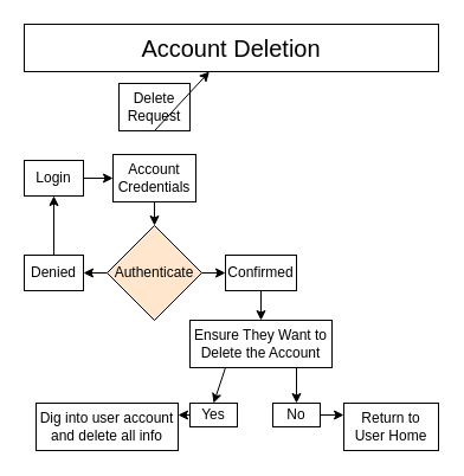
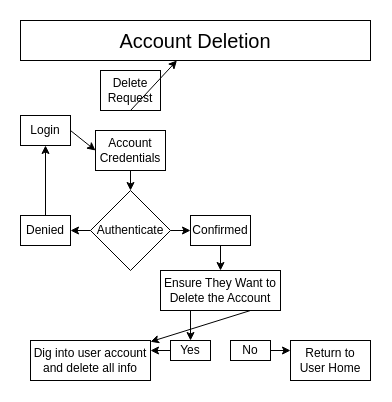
  <mxCell id="0" />
  <mxCell id="1" parent="0" />
  <mxCell id="2" value="Account Deletion" style="rounded=0;whiteSpace=wrap;html=1;fontSize=20;" vertex="1" parent="1"><mxGeometry x="20" width="350" height="40" as="geometry" y="20" /></mxCell>
  <mxCell id="3" value="Delete Request" style="rounded=0;whiteSpace=wrap;html=1;" vertex="1" parent="1"><mxGeometry x="100" y="70" width="60" height="40" as="geometry" /></mxCell>
  <mxCell id="4" value="Account Credentials" style="rounded=0;whiteSpace=wrap;html=1;" vertex="1" parent="1"><mxGeometry x="95" y="130" width="70" height="40" as="geometry" /></mxCell>
- <mxCell id="5" value="Authenticate" style="rhombus;whiteSpace=wrap;html=1;fillColor=#ffe6cc;" vertex="1" parent="1"><mxGeometry x="90" y="190" width="80" height="80" as="geometry" /></mxCell>
+ <mxCell id="5" value="Authenticate" style="rhombus;whiteSpace=wrap;html=1;" vertex="1" parent="1"><mxGeometry x="90" y="190" width="80" height="80" as="geometry" /></mxCell>
  <mxCell id="6" value="Denied" style="rounded=0;whiteSpace=wrap;html=1;" vertex="1" parent="1"><mxGeometry x="20" y="215" width="50" height="30" as="geometry" /></mxCell>
  <mxCell id="7" value="Confirmed" style="rounded=0;whiteSpace=wrap;html=1;" vertex="1" parent="1"><mxGeometry x="190" y="215" width="60" height="30" as="geometry" /></mxCell>
- <mxCell id="8" value="Login" style="rounded=0;whiteSpace=wrap;html=1;" vertex="1" parent="1"><mxGeometry x="20" y="135" width="50" height="30" as="geometry" /></mxCell>
+ <mxCell id="8" value="Login" style="rounded=0;whiteSpace=wrap;html=1;" vertex="1" parent="1"><mxGeometry x="20" y="115" width="50" height="30" as="geometry" /></mxCell>
  <mxCell id="9" value="Ensure They Want to Delete the Account" style="rounded=0;whiteSpace=wrap;html=1;" vertex="1" parent="1"><mxGeometry x="160" y="270" width="120" height="40" as="geometry" /></mxCell>
- <mxCell id="10" value="Yes" style="rounded=0;whiteSpace=wrap;html=1;" vertex="1" parent="1"><mxGeometry x="160" y="340" width="40" height="20" as="geometry" /></mxCell>
+ <mxCell id="10" value="Yes" style="rounded=0;whiteSpace=wrap;html=1;" vertex="1" parent="1"><mxGeometry x="170" y="340" width="40" height="20" as="geometry" /></mxCell>
  <mxCell id="11" value="No" style="rounded=0;whiteSpace=wrap;html=1;" vertex="1" parent="1"><mxGeometry x="230" y="340" width="40" height="20" as="geometry" /></mxCell>
  <mxCell id="12" value="Dig into user account and delete all info" style="rounded=0;whiteSpace=wrap;html=1;" vertex="1" parent="1"><mxGeometry x="30" y="340" width="120" height="40" as="geometry" /></mxCell>
  <mxCell id="13" value="Return to User Home" style="rounded=0;whiteSpace=wrap;html=1;" vertex="1" parent="1"><mxGeometry x="290" y="340" width="80" height="40" as="geometry" /></mxCell>
  <mxCell id="14" value="" style="endArrow=classic;html=1;rounded=0;exitX=0.5;exitY=1;exitDx=0;exitDy=0;" edge="1" parent="1" source="3" target="2"><mxGeometry width="50" height="50" relative="1" as="geometry"><mxPoint x="110" y="210" as="sourcePoint" /><mxPoint x="170" y="170" as="targetPoint" /></mxGeometry></mxCell>
  <mxCell id="15" value="" style="endArrow=classic;html=1;rounded=0;exitX=0.5;exitY=1;exitDx=0;exitDy=0;entryX=0.5;entryY=0;entryDx=0;entryDy=0;" edge="1" parent="1" source="4" target="5"><mxGeometry width="50" height="50" relative="1" as="geometry"><mxPoint x="120" y="220" as="sourcePoint" /><mxPoint x="170" y="170" as="targetPoint" /></mxGeometry></mxCell>
  <mxCell id="16" value="" style="endArrow=classic;html=1;rounded=0;exitX=1;exitY=0.5;exitDx=0;exitDy=0;entryX=0;entryY=0.5;entryDx=0;entryDy=0;" edge="1" parent="1" source="5" target="7"><mxGeometry width="50" height="50" relative="1" as="geometry"><mxPoint x="120" y="310" as="sourcePoint" /><mxPoint x="170" y="260" as="targetPoint" /></mxGeometry></mxCell>
  <mxCell id="17" value="" style="endArrow=classic;html=1;rounded=0;exitX=0.5;exitY=1;exitDx=0;exitDy=0;entryX=0.5;entryY=0;entryDx=0;entryDy=0;" edge="1" parent="1" source="7" target="9"><mxGeometry width="50" height="50" relative="1" as="geometry"><mxPoint x="120" y="310" as="sourcePoint" /><mxPoint x="170" y="260" as="targetPoint" /></mxGeometry></mxCell>
  <mxCell id="18" value="" style="endArrow=classic;html=1;rounded=0;exitX=0;exitY=0.5;exitDx=0;exitDy=0;entryX=1;entryY=0.5;entryDx=0;entryDy=0;" edge="1" parent="1" source="5" target="6"><mxGeometry width="50" height="50" relative="1" as="geometry"><mxPoint x="120" y="310" as="sourcePoint" /><mxPoint x="170" y="260" as="targetPoint" /></mxGeometry></mxCell>
  <mxCell id="19" value="" style="endArrow=classic;html=1;rounded=0;exitX=0.5;exitY=0;exitDx=0;exitDy=0;entryX=0.5;entryY=1;entryDx=0;entryDy=0;" edge="1" parent="1" source="6" target="8"><mxGeometry width="50" height="50" relative="1" as="geometry"><mxPoint x="120" y="310" as="sourcePoint" /><mxPoint x="170" y="260" as="targetPoint" /></mxGeometry></mxCell>
  <mxCell id="20" value="" style="endArrow=classic;html=1;rounded=0;exitX=1;exitY=0.5;exitDx=0;exitDy=0;entryX=0;entryY=0.5;entryDx=0;entryDy=0;" edge="1" parent="1" source="8" target="4"><mxGeometry width="50" height="50" relative="1" as="geometry"><mxPoint x="120" y="310" as="sourcePoint" /><mxPoint x="170" y="260" as="targetPoint" /></mxGeometry></mxCell>
  <mxCell id="21" value="" style="endArrow=classic;html=1;rounded=0;exitX=0.25;exitY=1;exitDx=0;exitDy=0;entryX=0.5;entryY=0;entryDx=0;entryDy=0;" edge="1" parent="1" source="9" target="10"><mxGeometry width="50" height="50" relative="1" as="geometry"><mxPoint x="120" y="300" as="sourcePoint" /><mxPoint x="170" y="250" as="targetPoint" /></mxGeometry></mxCell>
- <mxCell id="22" value="" style="endArrow=classic;html=1;rounded=0;exitX=0.75;exitY=1;exitDx=0;exitDy=0;entryX=0.5;entryY=0;entryDx=0;entryDy=0;" edge="1" parent="1" source="9" target="11"><mxGeometry width="50" height="50" relative="1" as="geometry"><mxPoint x="120" y="300" as="sourcePoint" /><mxPoint x="170" y="250" as="targetPoint" /></mxGeometry></mxCell>
+ <mxCell id="22" value="" style="endArrow=classic;html=1;rounded=0;exitX=0.75;exitY=1;exitDx=0;exitDy=0;" edge="1" parent="1" source="9" target="12"><mxGeometry width="50" height="50" relative="1" as="geometry"><mxPoint x="120" y="300" as="sourcePoint" /><mxPoint x="170" y="250" as="targetPoint" /></mxGeometry></mxCell>
  <mxCell id="23" value="" style="endArrow=classic;html=1;rounded=0;exitX=0;exitY=0.5;exitDx=0;exitDy=0;entryX=1;entryY=0.25;entryDx=0;entryDy=0;" edge="1" parent="1" source="10" target="12"><mxGeometry width="50" height="50" relative="1" as="geometry"><mxPoint x="120" y="300" as="sourcePoint" /><mxPoint x="170" y="250" as="targetPoint" /></mxGeometry></mxCell>
  <mxCell id="24" value="" style="endArrow=classic;html=1;rounded=0;exitX=1;exitY=0.5;exitDx=0;exitDy=0;entryX=0;entryY=0.25;entryDx=0;entryDy=0;" edge="1" parent="1" source="11" target="13"><mxGeometry width="50" height="50" relative="1" as="geometry"><mxPoint x="120" y="300" as="sourcePoint" /><mxPoint x="170" y="250" as="targetPoint" /></mxGeometry></mxCell>
